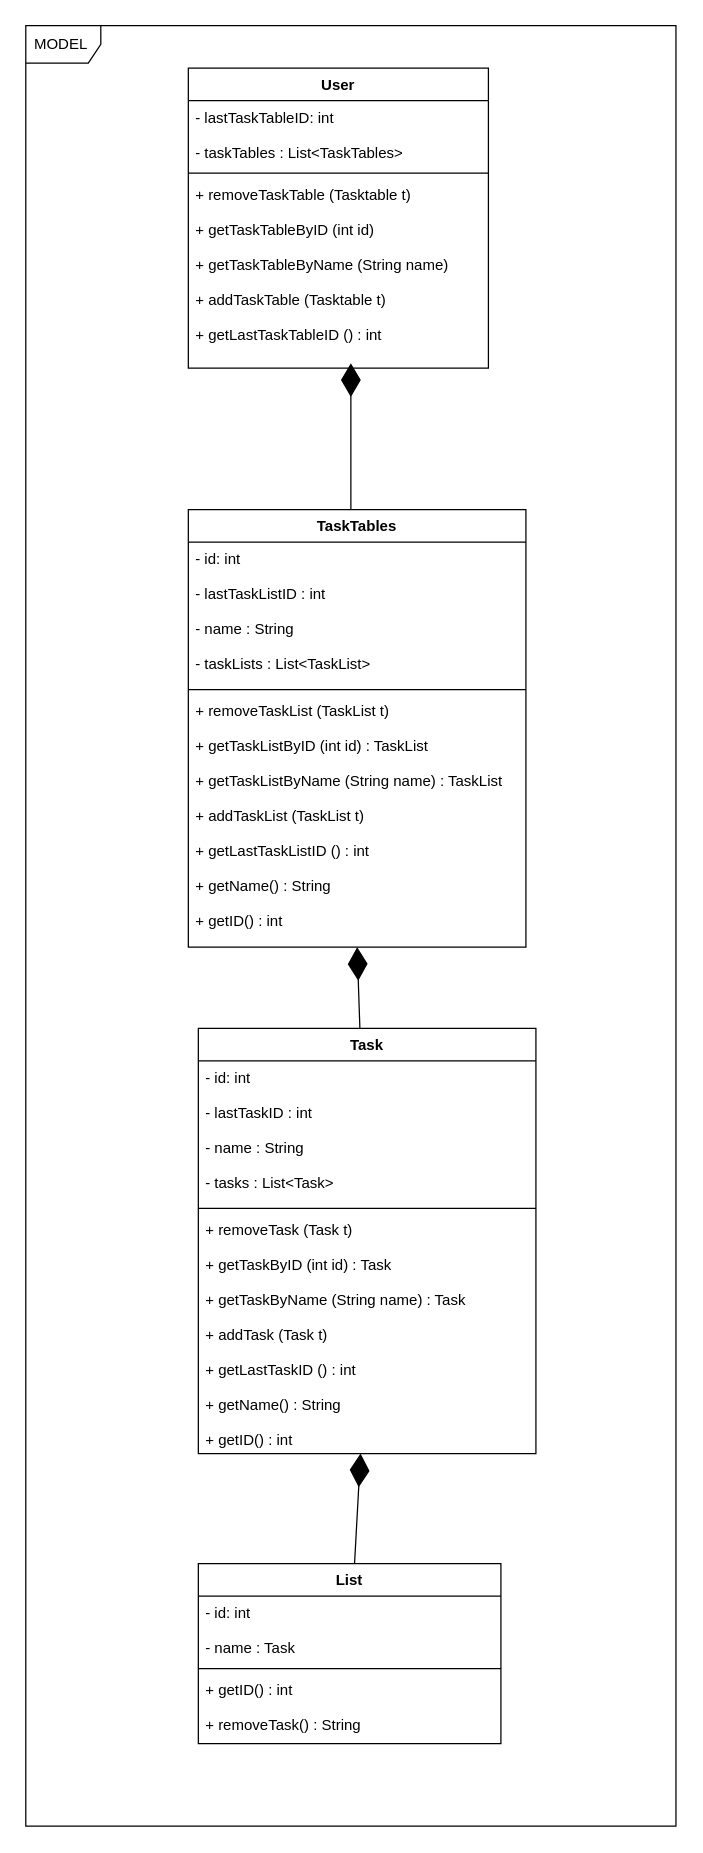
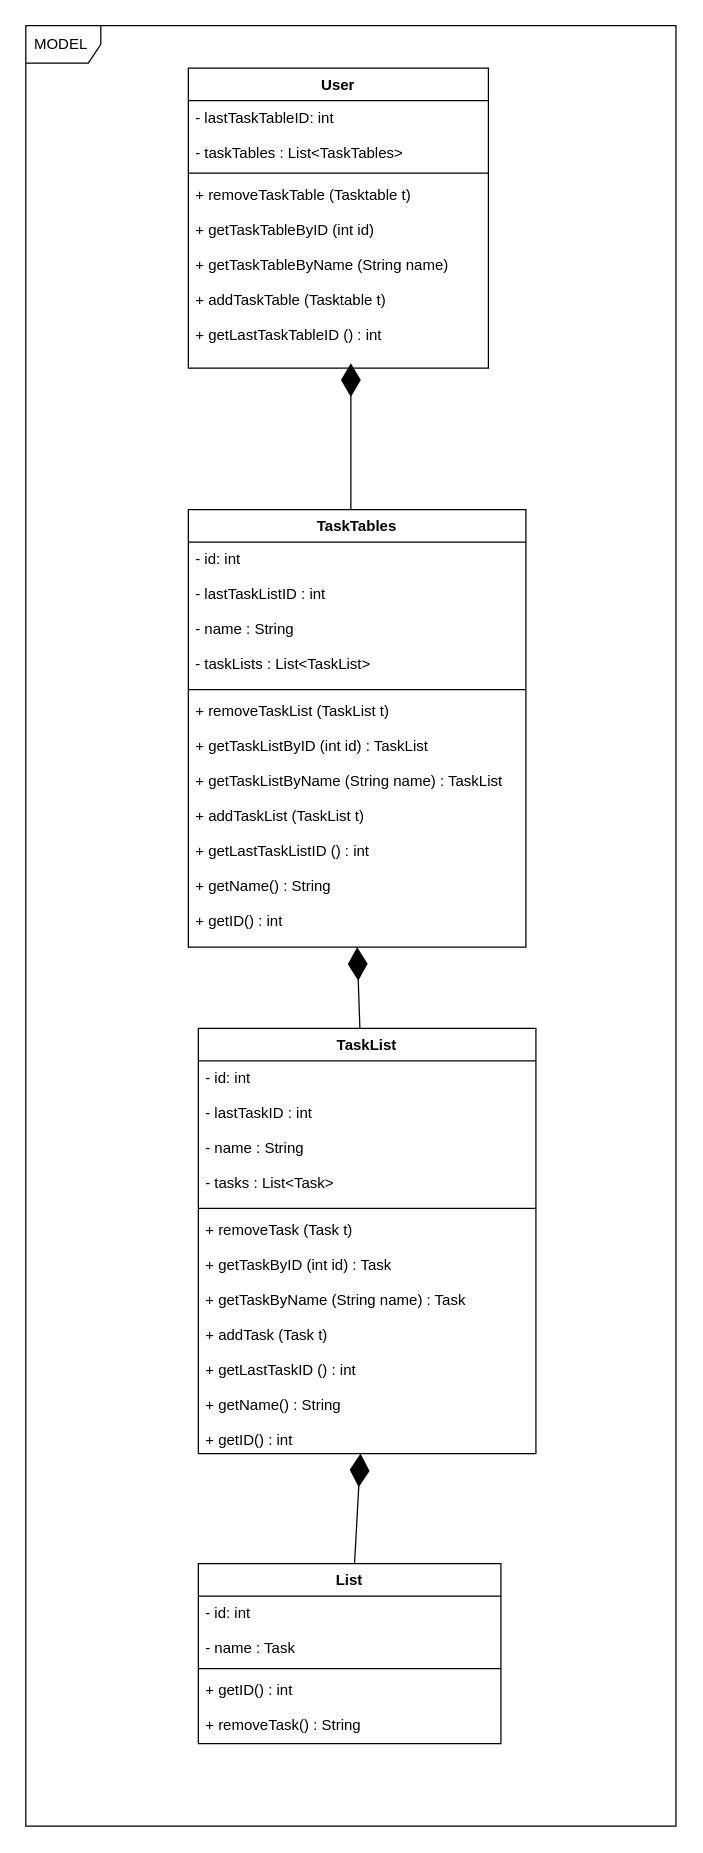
  <mxCell id="0" />
  <mxCell id="1" parent="0" />
  <mxCell id="2" value="MODEL&amp;nbsp;&lt;br&gt;" style="shape=umlFrame;whiteSpace=wrap;html=1;" vertex="1" parent="1"><mxGeometry x="20" y="20" width="520" height="1440" as="geometry" /></mxCell>
  <mxCell id="3" value="User&#10;&#10;" style="swimlane;fontStyle=1;align=center;verticalAlign=top;childLayout=stackLayout;horizontal=1;startSize=26;horizontalStack=0;resizeParent=1;resizeParentMax=0;resizeLast=0;collapsible=1;marginBottom=0;" vertex="1" parent="1"><mxGeometry x="150" y="54" width="240" height="240" as="geometry" /></mxCell>
  <mxCell id="4" value="- lastTaskTableID: int&#10;&#10;- taskTables : List&lt;TaskTables&gt;&#10;" style="text;strokeColor=none;fillColor=none;align=left;verticalAlign=top;spacingLeft=4;spacingRight=4;overflow=hidden;rotatable=0;points=[[0,0.5],[1,0.5]];portConstraint=eastwest;" vertex="1" parent="3"><mxGeometry y="26" width="240" height="54" as="geometry" /></mxCell>
  <mxCell id="5" value="" style="line;strokeWidth=1;fillColor=none;align=left;verticalAlign=middle;spacingTop=-1;spacingLeft=3;spacingRight=3;rotatable=0;labelPosition=right;points=[];portConstraint=eastwest;" vertex="1" parent="3"><mxGeometry y="80" width="240" height="8" as="geometry" /></mxCell>
  <mxCell id="6" value="+ removeTaskTable (Tasktable t)&#10;&#10;+ getTaskTableByID (int id)&#10;&#10;+ getTaskTableByName (String name)&#10;&#10;+ addTaskTable (Tasktable t)&#10;&#10;+ getLastTaskTableID () : int&#10;&#10;" style="text;strokeColor=none;fillColor=none;align=left;verticalAlign=top;spacingLeft=4;spacingRight=4;overflow=hidden;rotatable=0;points=[[0,0.5],[1,0.5]];portConstraint=eastwest;" vertex="1" parent="3"><mxGeometry y="88" width="240" height="152" as="geometry" /></mxCell>
  <mxCell id="7" value="TaskTables&#10;" style="swimlane;fontStyle=1;align=center;verticalAlign=top;childLayout=stackLayout;horizontal=1;startSize=26;horizontalStack=0;resizeParent=1;resizeParentMax=0;resizeLast=0;collapsible=1;marginBottom=0;" vertex="1" parent="1"><mxGeometry x="150" y="407" width="270" height="350" as="geometry" /></mxCell>
  <mxCell id="8" value="- id: int&#10;&#10;- lastTaskListID : int&#10;&#10;- name : String&#10;&#10;- taskLists : List&lt;TaskList&gt;&#10;" style="text;strokeColor=none;fillColor=none;align=left;verticalAlign=top;spacingLeft=4;spacingRight=4;overflow=hidden;rotatable=0;points=[[0,0.5],[1,0.5]];portConstraint=eastwest;" vertex="1" parent="7"><mxGeometry y="26" width="270" height="114" as="geometry" /></mxCell>
  <mxCell id="9" value="" style="line;strokeWidth=1;fillColor=none;align=left;verticalAlign=middle;spacingTop=-1;spacingLeft=3;spacingRight=3;rotatable=0;labelPosition=right;points=[];portConstraint=eastwest;" vertex="1" parent="7"><mxGeometry y="140" width="270" height="8" as="geometry" /></mxCell>
  <mxCell id="10" value="+ removeTaskList (TaskList t)&#10;&#10;+ getTaskListByID (int id) : TaskList&#10;&#10;+ getTaskListByName (String name) : TaskList&#10;&#10;+ addTaskList (TaskList t)&#10;&#10;+ getLastTaskListID () : int&#10;&#10;+ getName() : String&#10;&#10;+ getID() : int&#10;" style="text;strokeColor=none;fillColor=none;align=left;verticalAlign=top;spacingLeft=4;spacingRight=4;overflow=hidden;rotatable=0;points=[[0,0.5],[1,0.5]];portConstraint=eastwest;" vertex="1" parent="7"><mxGeometry y="148" width="270" height="202" as="geometry" /></mxCell>
- <mxCell id="11" value="Task&#10;" style="swimlane;fontStyle=1;align=center;verticalAlign=top;childLayout=stackLayout;horizontal=1;startSize=26;horizontalStack=0;resizeParent=1;resizeParentMax=0;resizeLast=0;collapsible=1;marginBottom=0;" vertex="1" parent="1"><mxGeometry x="158" y="822" width="270" height="340" as="geometry" /></mxCell>
+ <mxCell id="11" value="TaskList&#10;" style="swimlane;fontStyle=1;align=center;verticalAlign=top;childLayout=stackLayout;horizontal=1;startSize=26;horizontalStack=0;resizeParent=1;resizeParentMax=0;resizeLast=0;collapsible=1;marginBottom=0;" vertex="1" parent="1"><mxGeometry x="158" y="822" width="270" height="340" as="geometry" /></mxCell>
  <mxCell id="12" value="- id: int&#10;&#10;- lastTaskID : int&#10;&#10;- name : String&#10;&#10;- tasks : List&lt;Task&gt;&#10;" style="text;strokeColor=none;fillColor=none;align=left;verticalAlign=top;spacingLeft=4;spacingRight=4;overflow=hidden;rotatable=0;points=[[0,0.5],[1,0.5]];portConstraint=eastwest;" vertex="1" parent="11"><mxGeometry y="26" width="270" height="114" as="geometry" /></mxCell>
  <mxCell id="13" value="" style="line;strokeWidth=1;fillColor=none;align=left;verticalAlign=middle;spacingTop=-1;spacingLeft=3;spacingRight=3;rotatable=0;labelPosition=right;points=[];portConstraint=eastwest;" vertex="1" parent="11"><mxGeometry y="140" width="270" height="8" as="geometry" /></mxCell>
  <mxCell id="14" value="+ removeTask (Task t)&#10;&#10;+ getTaskByID (int id) : Task&#10;&#10;+ getTaskByName (String name) : Task&#10;&#10;+ addTask (Task t)&#10;&#10;+ getLastTaskID () : int&#10;&#10;+ getName() : String&#10;&#10;+ getID() : int&#10;" style="text;strokeColor=none;fillColor=none;align=left;verticalAlign=top;spacingLeft=4;spacingRight=4;overflow=hidden;rotatable=0;points=[[0,0.5],[1,0.5]];portConstraint=eastwest;" vertex="1" parent="11"><mxGeometry y="148" width="270" height="192" as="geometry" /></mxCell>
  <mxCell id="15" value="List&#10;" style="swimlane;fontStyle=1;align=center;verticalAlign=top;childLayout=stackLayout;horizontal=1;startSize=26;horizontalStack=0;resizeParent=1;resizeParentMax=0;resizeLast=0;collapsible=1;marginBottom=0;" vertex="1" parent="1"><mxGeometry x="158" y="1250" width="242" height="144" as="geometry" /></mxCell>
  <mxCell id="16" value="- id: int&#10;&#10;- name : Task&#10;" style="text;strokeColor=none;fillColor=none;align=left;verticalAlign=top;spacingLeft=4;spacingRight=4;overflow=hidden;rotatable=0;points=[[0,0.5],[1,0.5]];portConstraint=eastwest;" vertex="1" parent="15"><mxGeometry y="26" width="242" height="54" as="geometry" /></mxCell>
  <mxCell id="17" value="" style="line;strokeWidth=1;fillColor=none;align=left;verticalAlign=middle;spacingTop=-1;spacingLeft=3;spacingRight=3;rotatable=0;labelPosition=right;points=[];portConstraint=eastwest;" vertex="1" parent="15"><mxGeometry y="80" width="242" height="8" as="geometry" /></mxCell>
  <mxCell id="18" value="+ getID() : int&#10;&#10;+ removeTask() : String&#10;" style="text;strokeColor=none;fillColor=none;align=left;verticalAlign=top;spacingLeft=4;spacingRight=4;overflow=hidden;rotatable=0;points=[[0,0.5],[1,0.5]];portConstraint=eastwest;" vertex="1" parent="15"><mxGeometry y="88" width="242" height="56" as="geometry" /></mxCell>
  <mxCell id="19" value="" style="endArrow=diamondThin;endFill=1;endSize=24;html=1;" edge="1" parent="1" source="15" target="14"><mxGeometry width="160" relative="1" as="geometry"><mxPoint x="180" y="1199" as="sourcePoint" /><mxPoint x="340" y="1199" as="targetPoint" /></mxGeometry></mxCell>
  <mxCell id="20" value="" style="endArrow=diamondThin;endFill=1;endSize=24;html=1;entryX=0.5;entryY=1;entryDx=0;entryDy=0;entryPerimeter=0;" edge="1" parent="1" source="11" target="10"><mxGeometry width="160" relative="1" as="geometry"><mxPoint x="277" y="774" as="sourcePoint" /><mxPoint x="365" y="770" as="targetPoint" /></mxGeometry></mxCell>
  <mxCell id="21" value="" style="endArrow=diamondThin;endFill=1;endSize=24;html=1;" edge="1" parent="1"><mxGeometry width="160" relative="1" as="geometry"><mxPoint x="280" y="400" as="sourcePoint" /><mxPoint x="280" y="290" as="targetPoint" /><Array as="points"><mxPoint x="280" y="410" /></Array></mxGeometry></mxCell>
